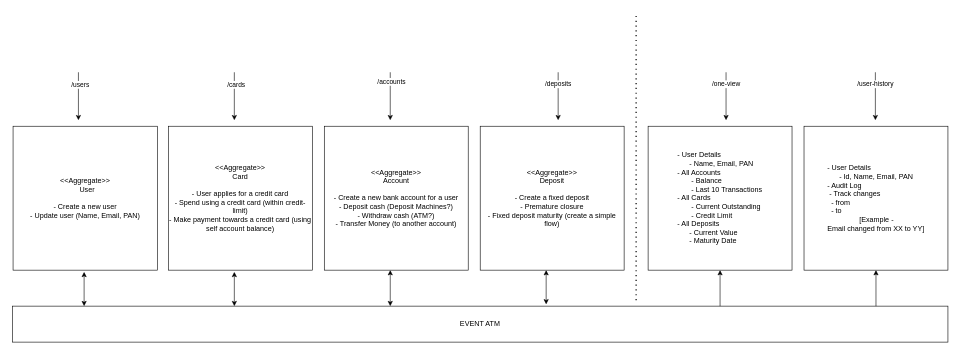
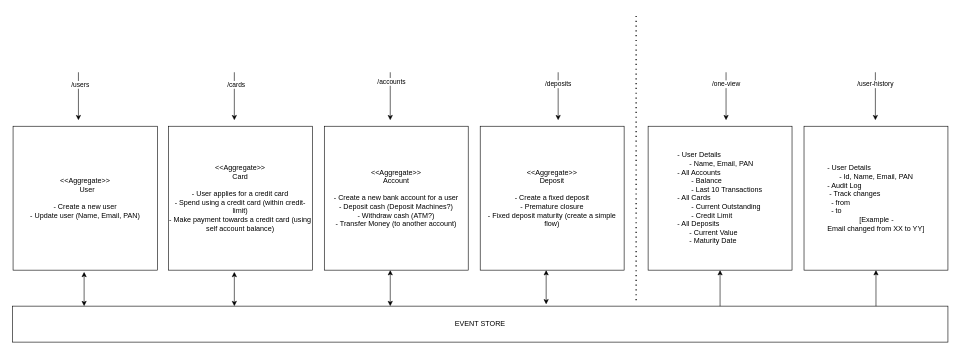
  <mxCell id="0" />
  <mxCell id="1" parent="0" />
  <mxCell id="2" value="" style="endArrow=none;dashed=1;html=1;dashPattern=1 3;strokeWidth=2;rounded=0;" parent="1" edge="1"><mxGeometry width="50" height="50" relative="1" as="geometry"><mxPoint x="1060" y="500" as="sourcePoint" /><mxPoint x="1060" as="targetPoint" y="20" /></mxGeometry></mxCell>
  <mxCell id="3" value="&lt;div align=&quot;center&quot;&gt;&amp;lt;&amp;lt;Aggregate&amp;gt;&amp;gt;&lt;/div&gt;&lt;div align=&quot;center&quot;&gt;Card&lt;/div&gt;&lt;div align=&quot;center&quot;&gt;&lt;br&gt;&lt;/div&gt;&lt;div align=&quot;center&quot;&gt;- User applies for a credit card&lt;br&gt;&lt;/div&gt;&lt;div align=&quot;center&quot;&gt;- Spend using a credit card (within credit-limit)&lt;/div&gt;&lt;div align=&quot;center&quot;&gt;- Make payment towards a credit card (using self account balance)&lt;br&gt;&lt;/div&gt;" style="whiteSpace=wrap;html=1;aspect=fixed;align=center;" parent="1" vertex="1"><mxGeometry x="280" y="210" width="240" height="240" as="geometry" /></mxCell>
  <mxCell id="4" value="&lt;div&gt;&amp;lt;&amp;lt;Aggregate&amp;gt;&amp;gt;&lt;/div&gt;&lt;div&gt;Account&lt;br&gt;&lt;/div&gt;&lt;div&gt;&lt;br&gt;&lt;/div&gt;&lt;div&gt;- Create a new bank account for a user&lt;br&gt;&lt;/div&gt;&lt;div&gt;- Deposit cash (Deposit Machines?)&lt;br&gt;&lt;/div&gt;&lt;div&gt;- Withdraw cash (ATM?)&lt;/div&gt;&lt;div&gt;- Transfer Money (to another account)&lt;br&gt;&lt;/div&gt;" style="whiteSpace=wrap;html=1;aspect=fixed;" parent="1" vertex="1"><mxGeometry x="540" y="210" width="240" height="240" as="geometry" /></mxCell>
  <mxCell id="5" value="&lt;div&gt;&amp;lt;&amp;lt;Aggregate&amp;gt;&amp;gt;&lt;/div&gt;&lt;div&gt;Deposit&lt;br&gt;&lt;/div&gt;&lt;div&gt;&lt;br&gt;&lt;/div&gt;&lt;div&gt;- Create a fixed deposit&lt;br&gt;&lt;/div&gt;&lt;div&gt;- Premature closure&lt;/div&gt;&lt;div&gt;- Fixed deposit maturity (create a simple flow)&lt;br&gt;&lt;/div&gt;" style="whiteSpace=wrap;html=1;aspect=fixed;" parent="1" vertex="1"><mxGeometry x="800" y="210" width="240" height="240" as="geometry" /></mxCell>
  <mxCell id="6" value="&lt;div align=&quot;justify&quot;&gt;&lt;br&gt;&lt;/div&gt;&lt;div align=&quot;justify&quot;&gt;&lt;br&gt;&lt;/div&gt;&lt;div align=&quot;justify&quot;&gt;&lt;br&gt;&lt;/div&gt;&lt;div align=&quot;justify&quot;&gt;- User Details&lt;/div&gt;&lt;div align=&quot;justify&quot;&gt;&amp;nbsp;&amp;nbsp;&amp;nbsp;&amp;nbsp;&amp;nbsp; - Name, Email, PAN&lt;br&gt;&lt;/div&gt;&lt;div align=&quot;justify&quot;&gt;- All Accounts&lt;/div&gt;&lt;div align=&quot;justify&quot;&gt;&amp;nbsp;&amp;nbsp;&amp;nbsp;&amp;nbsp;&amp;nbsp;&amp;nbsp; - Balance&lt;/div&gt;&lt;div align=&quot;justify&quot;&gt;&amp;nbsp;&amp;nbsp;&amp;nbsp;&amp;nbsp;&amp;nbsp;&amp;nbsp; - Last 10 Transactions&lt;/div&gt;&lt;div align=&quot;justify&quot;&gt;- All Cards&lt;/div&gt;&lt;div align=&quot;justify&quot;&gt;&amp;nbsp;&amp;nbsp;&amp;nbsp;&amp;nbsp;&amp;nbsp;&amp;nbsp; - Current Outstanding&lt;/div&gt;&lt;div align=&quot;justify&quot;&gt;&amp;nbsp;&amp;nbsp;&amp;nbsp;&amp;nbsp;&amp;nbsp;&amp;nbsp; - Credit Limit&lt;/div&gt;&lt;div align=&quot;justify&quot;&gt;- All Deposits&lt;/div&gt;&lt;div align=&quot;justify&quot;&gt;&amp;nbsp;&amp;nbsp;&amp;nbsp;&amp;nbsp;&amp;nbsp; - Current Value&lt;/div&gt;&lt;div align=&quot;justify&quot;&gt;&amp;nbsp;&amp;nbsp;&amp;nbsp;&amp;nbsp;&amp;nbsp; - Maturity Date&lt;br&gt;&lt;/div&gt;&lt;div align=&quot;justify&quot;&gt;&lt;br&gt;&lt;/div&gt;&lt;div align=&quot;justify&quot;&gt;&lt;br&gt;&lt;/div&gt;&lt;div align=&quot;justify&quot;&gt;&lt;br&gt;&lt;/div&gt;" style="whiteSpace=wrap;html=1;aspect=fixed;" parent="1" vertex="1"><mxGeometry x="1080" y="210" width="240" height="240" as="geometry" /></mxCell>
  <mxCell id="7" value="" style="endArrow=classic;html=1;rounded=0;" parent="1" edge="1"><mxGeometry width="50" height="50" relative="1" as="geometry"><mxPoint x="390" y="120" as="sourcePoint" /><mxPoint x="390" y="200" as="targetPoint" /></mxGeometry></mxCell>
  <mxCell id="8" value="/cards" style="edgeLabel;html=1;align=center;verticalAlign=middle;resizable=0;points=[];" parent="7" vertex="1" connectable="0"><mxGeometry x="-0.5" y="2" relative="1" as="geometry"><mxPoint as="offset" /></mxGeometry></mxCell>
  <mxCell id="9" value="" style="endArrow=classic;html=1;rounded=0;" parent="1" edge="1"><mxGeometry width="50" height="50" relative="1" as="geometry"><mxPoint x="650" y="120" as="sourcePoint" /><mxPoint x="650" y="200" as="targetPoint" /></mxGeometry></mxCell>
  <mxCell id="10" value="/accounts" style="edgeLabel;html=1;align=center;verticalAlign=middle;resizable=0;points=[];" parent="9" vertex="1" connectable="0"><mxGeometry x="-0.625" y="1" relative="1" as="geometry"><mxPoint as="offset" /></mxGeometry></mxCell>
  <mxCell id="11" value="" style="endArrow=classic;html=1;rounded=0;" parent="1" edge="1"><mxGeometry width="50" height="50" relative="1" as="geometry"><mxPoint x="930" y="120" as="sourcePoint" /><mxPoint x="930" y="200" as="targetPoint" /></mxGeometry></mxCell>
  <mxCell id="12" value="/deposits" style="edgeLabel;html=1;align=center;verticalAlign=middle;resizable=0;points=[];" parent="11" vertex="1" connectable="0"><mxGeometry x="-0.525" y="-1" relative="1" as="geometry"><mxPoint as="offset" /></mxGeometry></mxCell>
- <mxCell id="13" value="EVENT ATM" style="rounded=0;whiteSpace=wrap;html=1;" parent="1" vertex="1"><mxGeometry x="20" y="510" width="1560" height="60" as="geometry" /></mxCell>
+ <mxCell id="13" value="EVENT STORE" style="rounded=0;whiteSpace=wrap;html=1;" parent="1" vertex="1"><mxGeometry x="20" y="510" width="1560" height="60" as="geometry" /></mxCell>
  <mxCell id="14" value="" style="endArrow=classic;startArrow=classic;html=1;rounded=0;" parent="1" edge="1"><mxGeometry width="50" height="50" relative="1" as="geometry"><mxPoint x="390" y="510" as="sourcePoint" /><mxPoint x="390" y="453" as="targetPoint" /></mxGeometry></mxCell>
  <mxCell id="15" value="" style="endArrow=classic;startArrow=classic;html=1;rounded=0;" parent="1" edge="1"><mxGeometry width="50" height="50" relative="1" as="geometry"><mxPoint x="650" y="510" as="sourcePoint" /><mxPoint x="650" y="450" as="targetPoint" /></mxGeometry></mxCell>
  <mxCell id="16" value="" style="endArrow=classic;startArrow=classic;html=1;rounded=0;" parent="1" edge="1"><mxGeometry width="50" height="50" relative="1" as="geometry"><mxPoint x="910" y="507" as="sourcePoint" /><mxPoint x="910" y="450" as="targetPoint" /></mxGeometry></mxCell>
  <mxCell id="17" value="" style="endArrow=classic;html=1;rounded=0;" parent="1" edge="1"><mxGeometry width="50" height="50" relative="1" as="geometry"><mxPoint x="1210" y="120" as="sourcePoint" /><mxPoint x="1210" y="200" as="targetPoint" /></mxGeometry></mxCell>
  <mxCell id="18" value="/one-view" style="edgeLabel;html=1;align=center;verticalAlign=middle;resizable=0;points=[];" parent="17" vertex="1" connectable="0"><mxGeometry x="-0.525" y="-1" relative="1" as="geometry"><mxPoint as="offset" /></mxGeometry></mxCell>
  <mxCell id="19" value="" style="endArrow=classic;html=1;rounded=0;entryX=0.5;entryY=1;entryDx=0;entryDy=0;" parent="1" target="6" edge="1"><mxGeometry width="50" height="50" relative="1" as="geometry"><mxPoint x="1200" y="510" as="sourcePoint" /><mxPoint x="1225" y="460" as="targetPoint" /></mxGeometry></mxCell>
  <mxCell id="20" value="&lt;div align=&quot;center&quot;&gt;&amp;lt;&amp;lt;Aggregate&amp;gt;&amp;gt;&lt;br&gt;&amp;nbsp; User&lt;br&gt;&lt;/div&gt;&lt;div align=&quot;center&quot;&gt;&lt;br&gt;&lt;/div&gt;&lt;div align=&quot;center&quot;&gt;- Create a new user&lt;br&gt;&lt;/div&gt;&lt;div align=&quot;center&quot;&gt;- Update user (Name, Email, PAN)&lt;br&gt;&lt;/div&gt;" style="whiteSpace=wrap;html=1;aspect=fixed;align=center;" parent="1" vertex="1"><mxGeometry x="21" y="210" width="241" height="240" as="geometry" /></mxCell>
  <mxCell id="21" value="" style="endArrow=classic;startArrow=classic;html=1;rounded=0;" parent="1" edge="1"><mxGeometry width="50" height="50" relative="1" as="geometry"><mxPoint x="139.5" y="510" as="sourcePoint" /><mxPoint x="139.5" y="453" as="targetPoint" /></mxGeometry></mxCell>
  <mxCell id="22" value="" style="endArrow=classic;html=1;rounded=0;" parent="1" edge="1"><mxGeometry width="50" height="50" relative="1" as="geometry"><mxPoint x="130" y="120" as="sourcePoint" /><mxPoint x="130" y="200" as="targetPoint" /></mxGeometry></mxCell>
  <mxCell id="23" value="/users" style="edgeLabel;html=1;align=center;verticalAlign=middle;resizable=0;points=[];" parent="22" vertex="1" connectable="0"><mxGeometry x="-0.5" y="2" relative="1" as="geometry"><mxPoint as="offset" /></mxGeometry></mxCell>
  <mxCell id="24" value="&lt;div align=&quot;justify&quot;&gt;&lt;br&gt;&lt;/div&gt;&lt;div align=&quot;justify&quot;&gt;&lt;br&gt;&lt;/div&gt;&lt;div align=&quot;justify&quot;&gt;&lt;br&gt;&lt;/div&gt;&lt;div align=&quot;justify&quot;&gt;- User Details&lt;/div&gt;&lt;div align=&quot;justify&quot;&gt;&amp;nbsp;&amp;nbsp;&amp;nbsp;&amp;nbsp;&amp;nbsp; - Id, Name, Email, PAN&lt;br&gt;&lt;/div&gt;&lt;div align=&quot;justify&quot;&gt;- Audit Log&lt;/div&gt;&lt;div align=&quot;justify&quot;&gt;&lt;span style=&quot;white-space: pre;&quot;&gt; &lt;/span&gt;- Track changes&lt;/div&gt;&lt;div align=&quot;justify&quot;&gt;&lt;span style=&quot;white-space: pre;&quot;&gt; &lt;/span&gt;&lt;span style=&quot;white-space: pre;&quot;&gt; &lt;/span&gt;- from&lt;/div&gt;&lt;div align=&quot;justify&quot;&gt;&lt;span style=&quot;white-space: pre;&quot;&gt; &lt;/span&gt;&lt;span style=&quot;white-space: pre;&quot;&gt; &lt;/span&gt;- to&lt;/div&gt;&lt;div align=&quot;justify&quot;&gt;&amp;nbsp;&amp;nbsp;&amp;nbsp;&amp;nbsp;&amp;nbsp;&amp;nbsp;&amp;nbsp;&amp;nbsp;&amp;nbsp;&amp;nbsp;&amp;nbsp;&amp;nbsp;&amp;nbsp;&amp;nbsp;&amp;nbsp; [Example - &lt;br&gt;&lt;/div&gt;&lt;div align=&quot;justify&quot;&gt;Email changed from XX to YY]&lt;br&gt;&lt;/div&gt;&lt;div align=&quot;justify&quot;&gt;&lt;br&gt;&lt;/div&gt;&lt;div align=&quot;justify&quot;&gt;&lt;br&gt;&lt;/div&gt;&lt;div align=&quot;justify&quot;&gt;&lt;br&gt;&lt;/div&gt;" style="whiteSpace=wrap;html=1;aspect=fixed;" vertex="1" parent="1"><mxGeometry x="1340" y="210" width="240" height="240" as="geometry" /></mxCell>
  <mxCell id="25" value="" style="endArrow=classic;html=1;rounded=0;entryX=0.5;entryY=1;entryDx=0;entryDy=0;" edge="1" parent="1"><mxGeometry width="50" height="50" relative="1" as="geometry"><mxPoint x="1460" y="510" as="sourcePoint" /><mxPoint x="1460" y="450" as="targetPoint" /></mxGeometry></mxCell>
  <mxCell id="26" value="" style="endArrow=classic;html=1;rounded=0;" edge="1" parent="1"><mxGeometry width="50" height="50" relative="1" as="geometry"><mxPoint x="1459" y="120" as="sourcePoint" /><mxPoint x="1459" y="200" as="targetPoint" /></mxGeometry></mxCell>
  <mxCell id="27" value="/user-history" style="edgeLabel;html=1;align=center;verticalAlign=middle;resizable=0;points=[];" vertex="1" connectable="0" parent="26"><mxGeometry x="-0.525" y="-1" relative="1" as="geometry"><mxPoint as="offset" /></mxGeometry></mxCell>
